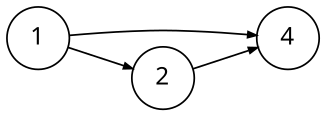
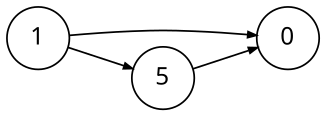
  digraph {
    rankdir=LR
    node [fontname="Operator Mono" shape=circle]
    edge [arrowsize=0.5]
-   n1 [label=4]
+   n1 [label=0]
    n2 [label=1]
-   n3 [label=2]
+   n3 [label=5]
    n2 -> n1
    n2 -> n3
    n3 -> n1
  }
